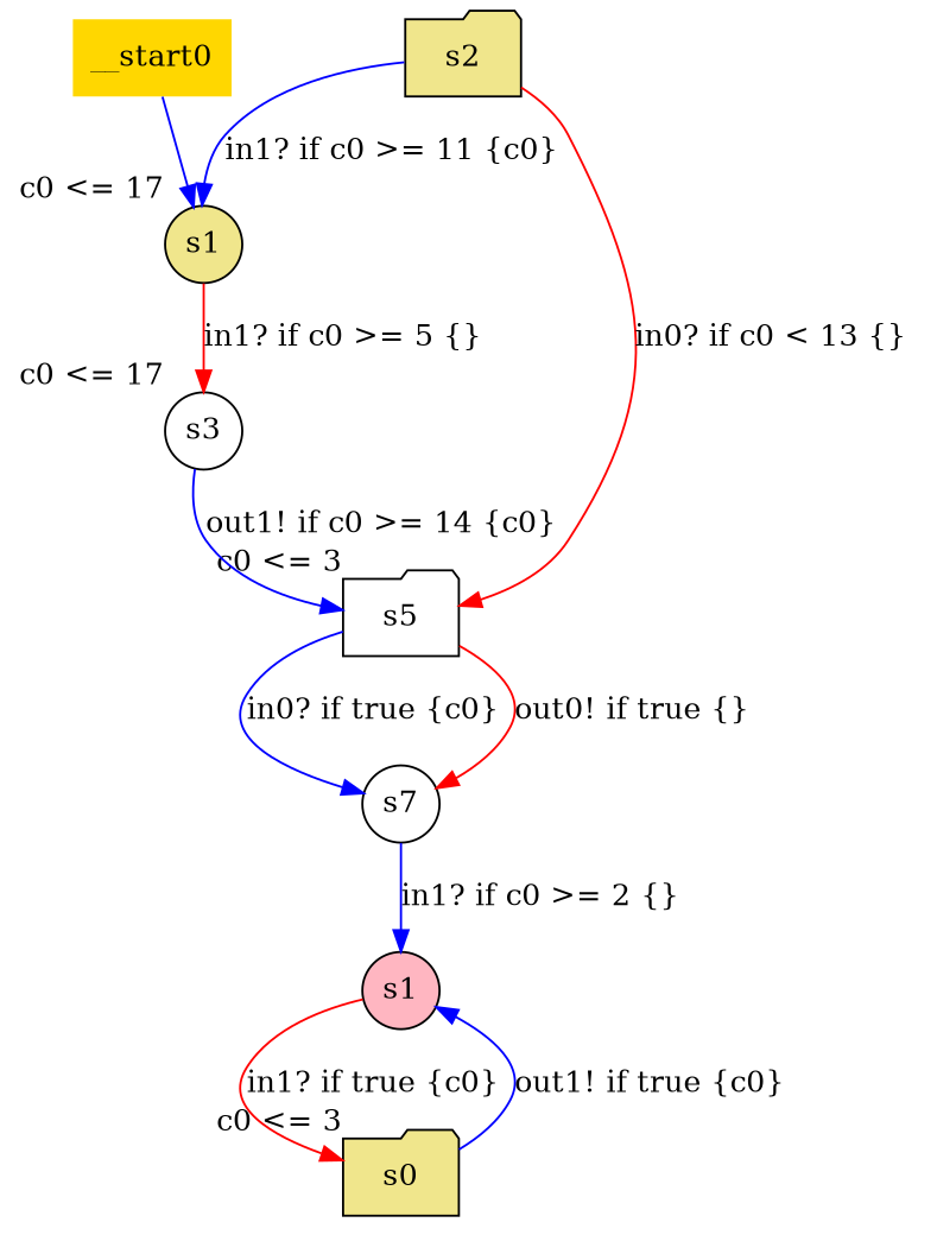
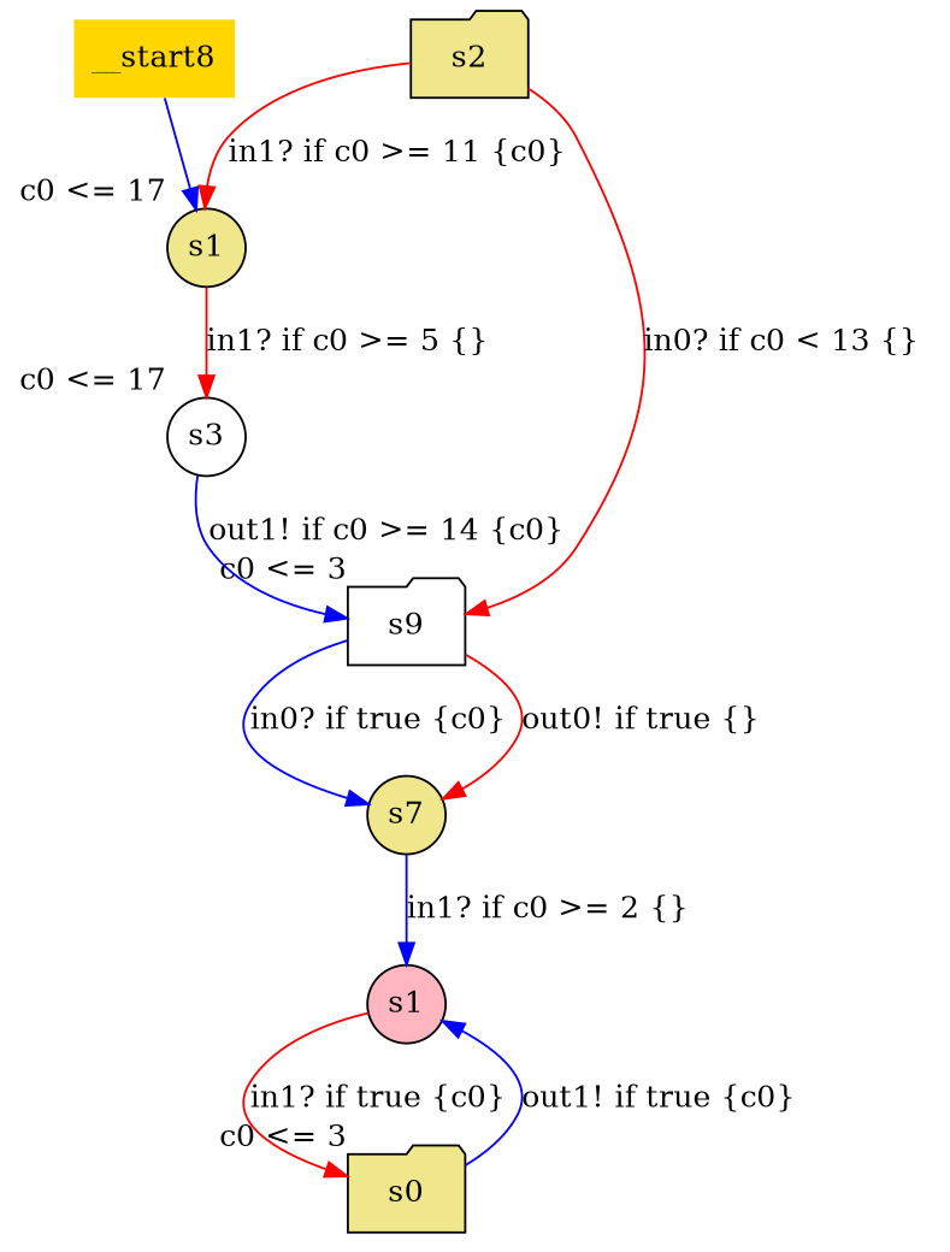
  digraph {
    node [fillcolor=khaki shape=circle style=filled margin=0]
    edge [color=blue]
-   __start0 [fillcolor=gold shape=none margin=""]
+   __start0 [fillcolor=gold shape=none label=__start8 margin=""]
    n2 [label=s1 xlabel="c0 <= 17"]
    n3 [fillcolor=white label=s3 xlabel="c0 <= 17"]
-   n4 [fillcolor=white label=s5 shape=folder xlabel="c0 <= 3"]
+   n4 [fillcolor=white label=s9 shape=folder xlabel="c0 <= 3"]
    n5 [fillcolor=lightpink label=s1]
    n6 [label=s0 shape=folder xlabel="c0 <= 3"]
    n7 [label=s2 shape=folder]
-   n8 [fillcolor=white label=s7]
+   n8 [label=s7]
    __start0 -> n2
    n2 -> n3 [color=red label="in1? if c0 >= 5 {} "]
    n3 -> n4 [label="out1! if c0 >= 14 {c0} "]
    n4 -> n8 [label="in0? if true {c0} "]
    n4 -> n8 [color=red label="out0! if true {} "]
    n5 -> n6 [color=red label="in1? if true {c0} "]
    n6 -> n5 [label="out1! if true {c0} "]
-   n7 -> n2 [label="in1? if c0 >= 11 {c0} "]
+   n7 -> n2 [color=red label="in1? if c0 >= 11 {c0} "]
    n7 -> n4 [color=red label="in0? if c0 < 13 {} "]
    n8 -> n5 [label="in1? if c0 >= 2 {} "]
  }
